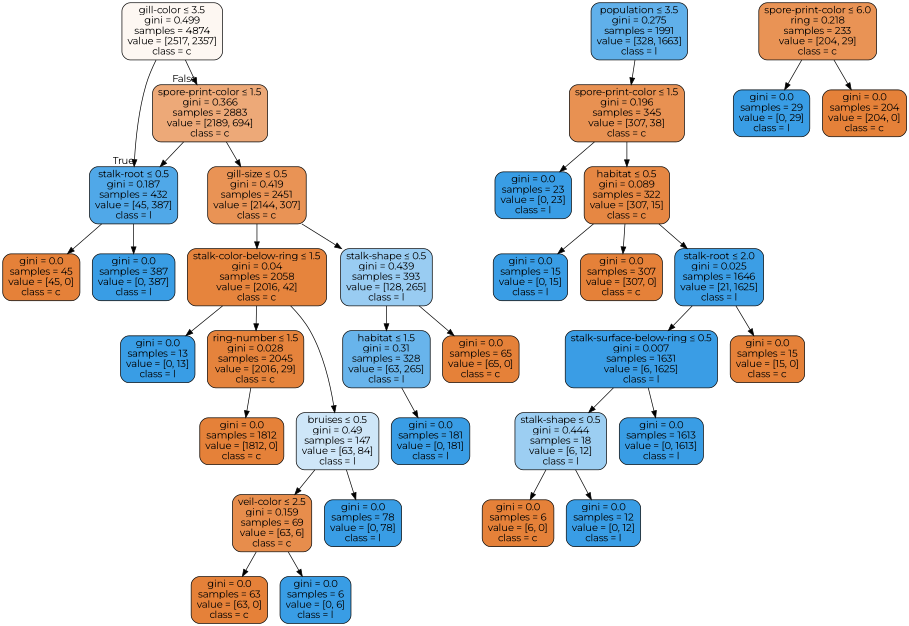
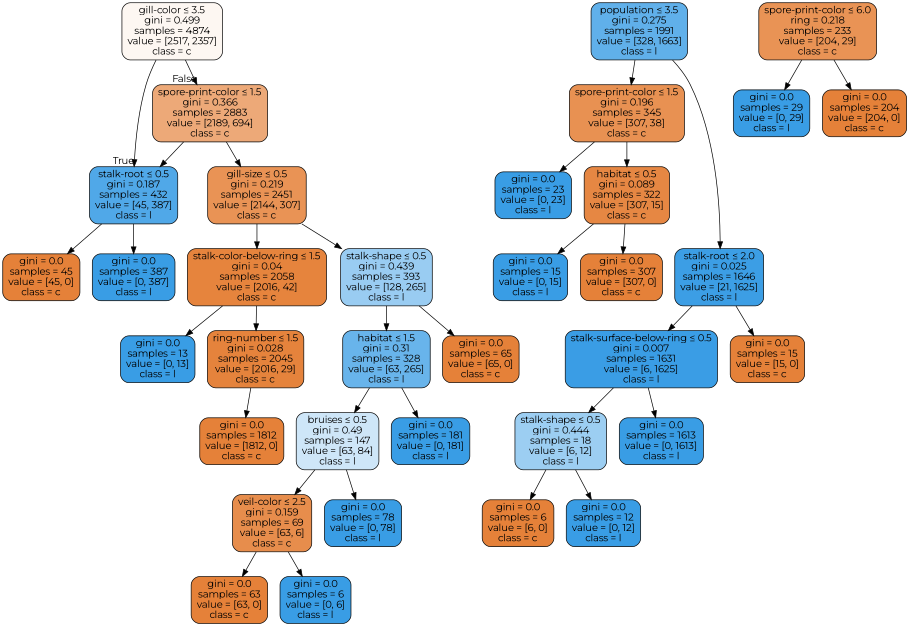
  digraph {
    fontname=Montserrat
    node [color=black fillcolor="#399de5" fontname=Montserrat shape=box style="filled, rounded"]
    edge [fontname=Montserrat]
    n1 [fillcolor="#fdf7f2" label=<gill-color &le; 3.5<br/>gini = 0.499<br/>samples = 4874<br/>value = [2517, 2357]<br/>class = c>]
    n2 [fillcolor="#eda978" label=<spore-print-color &le; 1.5<br/>gini = 0.366<br/>samples = 2883<br/>value = [2189, 694]<br/>class = c>]
    n3 [fillcolor="#50a8e8" label=<stalk-root &le; 0.5<br/>gini = 0.187<br/>samples = 432<br/>value = [45, 387]<br/>class = l>]
    n4 [fillcolor="#60b0ea" label=<population &le; 3.5<br/>gini = 0.275<br/>samples = 1991<br/>value = [328, 1663]<br/>class = l>]
    n5 [fillcolor="#e89152" label=<spore-print-color &le; 1.5<br/>gini = 0.196<br/>samples = 345<br/>value = [307, 38]<br/>class = c>]
    n6 [fillcolor="#3c9ee5" label=<stalk-root &le; 2.0<br/>gini = 0.025<br/>samples = 1646<br/>value = [21, 1625]<br/>class = l>]
-   n7 [fillcolor="#e99355" label=<gill-size &le; 0.5<br/>gini = 0.419<br/>samples = 2451<br/>value = [2144, 307]<br/>class = c>]
+   n7 [fillcolor="#e99355" label=<gill-size &le; 0.5<br/>gini = 0.219<br/>samples = 2451<br/>value = [2144, 307]<br/>class = c>]
    n8 [label=<gini = 0.0<br/>samples = 23<br/>value = [0, 23]<br/>class = l>]
    n9 [fillcolor="#e68743" label=<habitat &le; 0.5<br/>gini = 0.089<br/>samples = 322<br/>value = [307, 15]<br/>class = c>]
    n10 [fillcolor="#3a9de5" label=<stalk-surface-below-ring &le; 0.5<br/>gini = 0.007<br/>samples = 1631<br/>value = [6, 1625]<br/>class = l>]
    n11 [fillcolor="#e58139" label=<gini = 0.0<br/>samples = 15<br/>value = [15, 0]<br/>class = c>]
    n12 [label=<gini = 0.0<br/>samples = 15<br/>value = [0, 15]<br/>class = l>]
    n13 [fillcolor="#e58139" label=<gini = 0.0<br/>samples = 307<br/>value = [307, 0]<br/>class = c>]
    n14 [fillcolor="#9ccef2" label=<stalk-shape &le; 0.5<br/>gini = 0.444<br/>samples = 18<br/>value = [6, 12]<br/>class = l>]
    n15 [label=<gini = 0.0<br/>samples = 1613<br/>value = [0, 1613]<br/>class = l>]
    n16 [fillcolor="#e58139" label=<gini = 0.0<br/>samples = 6<br/>value = [6, 0]<br/>class = c>]
    n17 [label=<gini = 0.0<br/>samples = 12<br/>value = [0, 12]<br/>class = l>]
    n18 [fillcolor="#e58139" label=<gini = 0.0<br/>samples = 45<br/>value = [45, 0]<br/>class = c>]
    n19 [label=<gini = 0.0<br/>samples = 387<br/>value = [0, 387]<br/>class = l>]
    n20 [fillcolor="#e6843d" label=<stalk-color-below-ring &le; 1.5<br/>gini = 0.04<br/>samples = 2058<br/>value = [2016, 42]<br/>class = c>]
    n21 [fillcolor="#99ccf2" label=<stalk-shape &le; 0.5<br/>gini = 0.439<br/>samples = 393<br/>value = [128, 265]<br/>class = l>]
    n22 [label=<gini = 0.0<br/>samples = 13<br/>value = [0, 13]<br/>class = l>]
    n23 [fillcolor="#e5833c" label=<ring-number &le; 1.5<br/>gini = 0.028<br/>samples = 2045<br/>value = [2016, 29]<br/>class = c>]
    n24 [fillcolor="#68b4eb" label=<habitat &le; 1.5<br/>gini = 0.31<br/>samples = 328<br/>value = [63, 265]<br/>class = l>]
    n25 [fillcolor="#e58139" label=<gini = 0.0<br/>samples = 65<br/>value = [65, 0]<br/>class = c>]
    n26 [fillcolor="#e58139" label=<gini = 0.0<br/>samples = 1812<br/>value = [1812, 0]<br/>class = c>]
    n27 [fillcolor="#e99355" label=<spore-print-color &le; 6.0<br/>ring = 0.218<br/>samples = 233<br/>value = [204, 29]<br/>class = c>]
    n28 [label=<gini = 0.0<br/>samples = 29<br/>value = [0, 29]<br/>class = l>]
    n29 [fillcolor="#e58139" label=<gini = 0.0<br/>samples = 204<br/>value = [204, 0]<br/>class = c>]
    n30 [label=<gini = 0.0<br/>samples = 181<br/>value = [0, 181]<br/>class = l>]
    n31 [fillcolor="#cee6f8" label=<bruises &le; 0.5<br/>gini = 0.49<br/>samples = 147<br/>value = [63, 84]<br/>class = l>]
    n32 [fillcolor="#e78d4c" label=<veil-color &le; 2.5<br/>gini = 0.159<br/>samples = 69<br/>value = [63, 6]<br/>class = c>]
    n33 [label=<gini = 0.0<br/>samples = 78<br/>value = [0, 78]<br/>class = l>]
    n34 [fillcolor="#e58139" label=<gini = 0.0<br/>samples = 63<br/>value = [63, 0]<br/>class = c>]
    n35 [label=<gini = 0.0<br/>samples = 6<br/>value = [0, 6]<br/>class = l>]
    n1 -> n2 [headlabel=False labelangle=-45 labeldistance=2.5]
    n1 -> n3 [headlabel=True labelangle=45 labeldistance=2.5]
    n2 -> n3
    n2 -> n7
    n3 -> n18
    n3 -> n19
    n4 -> n5
-   n9 -> n6
+   n4 -> n6
    n5 -> n8
    n5 -> n9
    n6 -> n10
    n6 -> n11
    n7 -> n20
    n7 -> n21
    n9 -> n12
    n9 -> n13
    n10 -> n14
    n10 -> n15
    n14 -> n16
    n14 -> n17
    n20 -> n22
    n20 -> n23
    n21 -> n24
    n21 -> n25
    n23 -> n26
    n24 -> n30
-   n20 -> n31
+   n24 -> n31
    n27 -> n28
    n27 -> n29
    n31 -> n32
    n31 -> n33
    n32 -> n34
    n32 -> n35
  }
